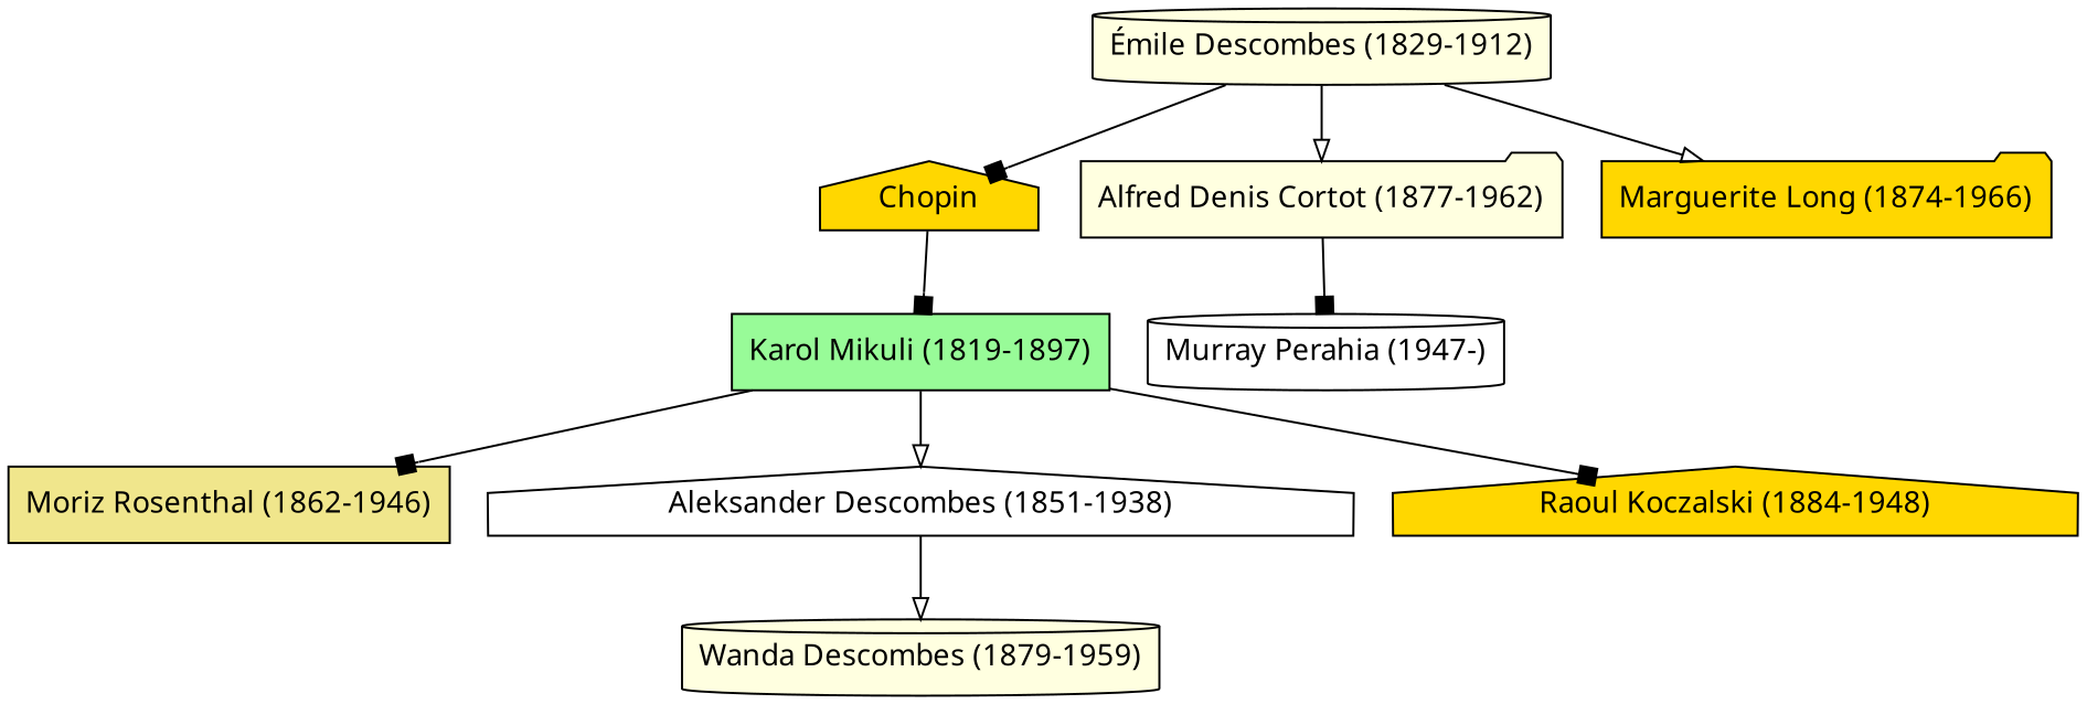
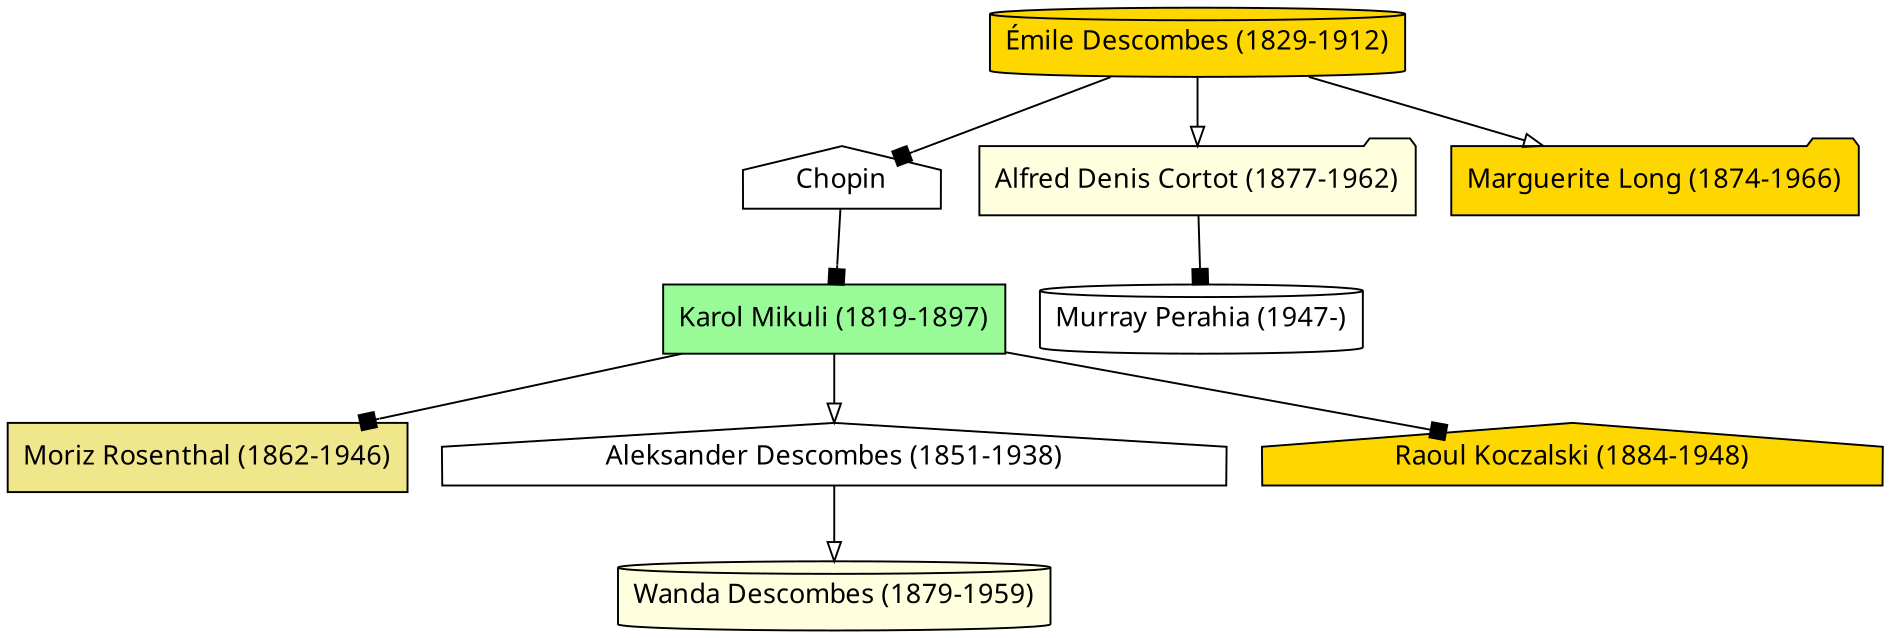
  digraph {
    fontname="Noto Sans"
    node [fillcolor=gold fontname="Noto Sans" shape=house style=filled]
    edge [arrowhead=box fontname="Noto Sans"]
    "Karol Mikuli (1819-1897)" [fillcolor=palegreen shape=box]
-   Chopin
-   "Émile Descombes (1829-1912)" [fillcolor=lightyellow shape=cylinder]
+   Chopin [fillcolor=white]
+   "Émile Descombes (1829-1912)" [shape=cylinder]
    "Alfred Denis Cortot (1877-1962)" [fillcolor=lightyellow shape=folder]
    "Marguerite Long (1874-1966)" [shape=folder]
    "Moriz Rosenthal (1862-1946)" [fillcolor=khaki shape=box]
    n7 [fillcolor=white label="Aleksander Descombes (1851-1938)"]
    "Raoul Koczalski (1884-1948)"
    "Murray Perahia (1947-)" [fillcolor=white shape=cylinder]
    n10 [fillcolor=lightyellow label="Wanda Descombes (1879-1959)" shape=cylinder]
    "Karol Mikuli (1819-1897)" -> "Moriz Rosenthal (1862-1946)"
    "Karol Mikuli (1819-1897)" -> n7 [arrowhead=onormal]
    "Karol Mikuli (1819-1897)" -> "Raoul Koczalski (1884-1948)"
    Chopin -> "Karol Mikuli (1819-1897)"
    "Émile Descombes (1829-1912)" -> Chopin
    "Émile Descombes (1829-1912)" -> "Alfred Denis Cortot (1877-1962)" [arrowhead=onormal]
    "Émile Descombes (1829-1912)" -> "Marguerite Long (1874-1966)" [arrowhead=onormal]
    "Alfred Denis Cortot (1877-1962)" -> "Murray Perahia (1947-)"
    n7 -> n10 [arrowhead=onormal]
  }
